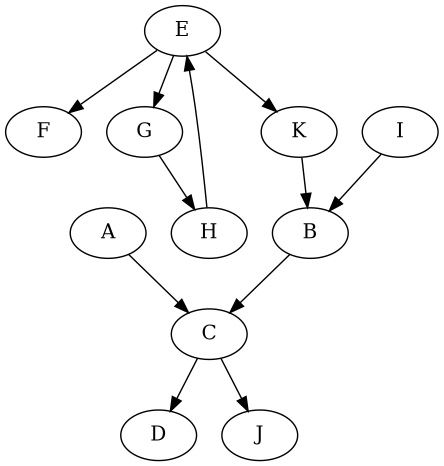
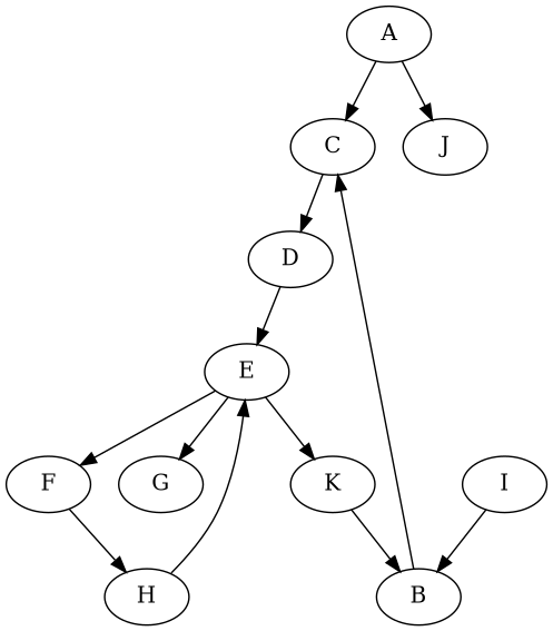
  digraph {
    n1 [label=A]
    n2 [label=C]
    n3 [label=B]
    n4 [label=D]
    n5 [label=J]
    n6 [label=E]
    n7 [label=F]
    n8 [label=G]
    n9 [label=K]
    n10 [label=H]
    n11 [label=I]
    n1 -> n2
    n2 -> n4
-   n2 -> n5
+   n1 -> n5
    n3 -> n2
+   n4 -> n6
    n6 -> n7
    n6 -> n8
    n6 -> n9
-   n8 -> n10
+   n7 -> n10
    n9 -> n3
    n10 -> n6
    n11 -> n3
  }
